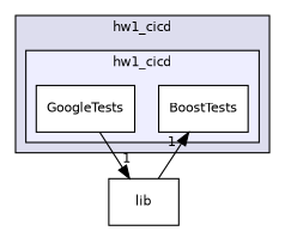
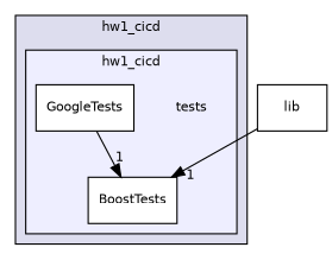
  digraph {
    compound=true
    node [fontname=Helvetica fontsize=10 shape=box]
    edge [headlabel=1 labeldistance=1.5 labelfontname=Helvetica labelfontsize=10]
+   n1 [label=tests shape=plaintext]
    n2 [color=black fillcolor=white label=BoostTests style=filled]
    n3 [color=black fillcolor=white label=GoogleTests style=filled]
    n4 [label=lib]
    subgraph cluster_1 {
      bgcolor="#ddddee"
      fontname=Helvetica
      fontsize=10
      label=hw1_cicd
      pencolor=black
      subgraph cluster_2 {
        bgcolor="#eeeeff"
        fontname=Helvetica
        fontsize=10
        label=hw1_cicd
        pencolor=black
+       n1
        n2
        n3
      }
    }
-   n3 -> n4
+   n3 -> n2
    n4 -> n2
  }
